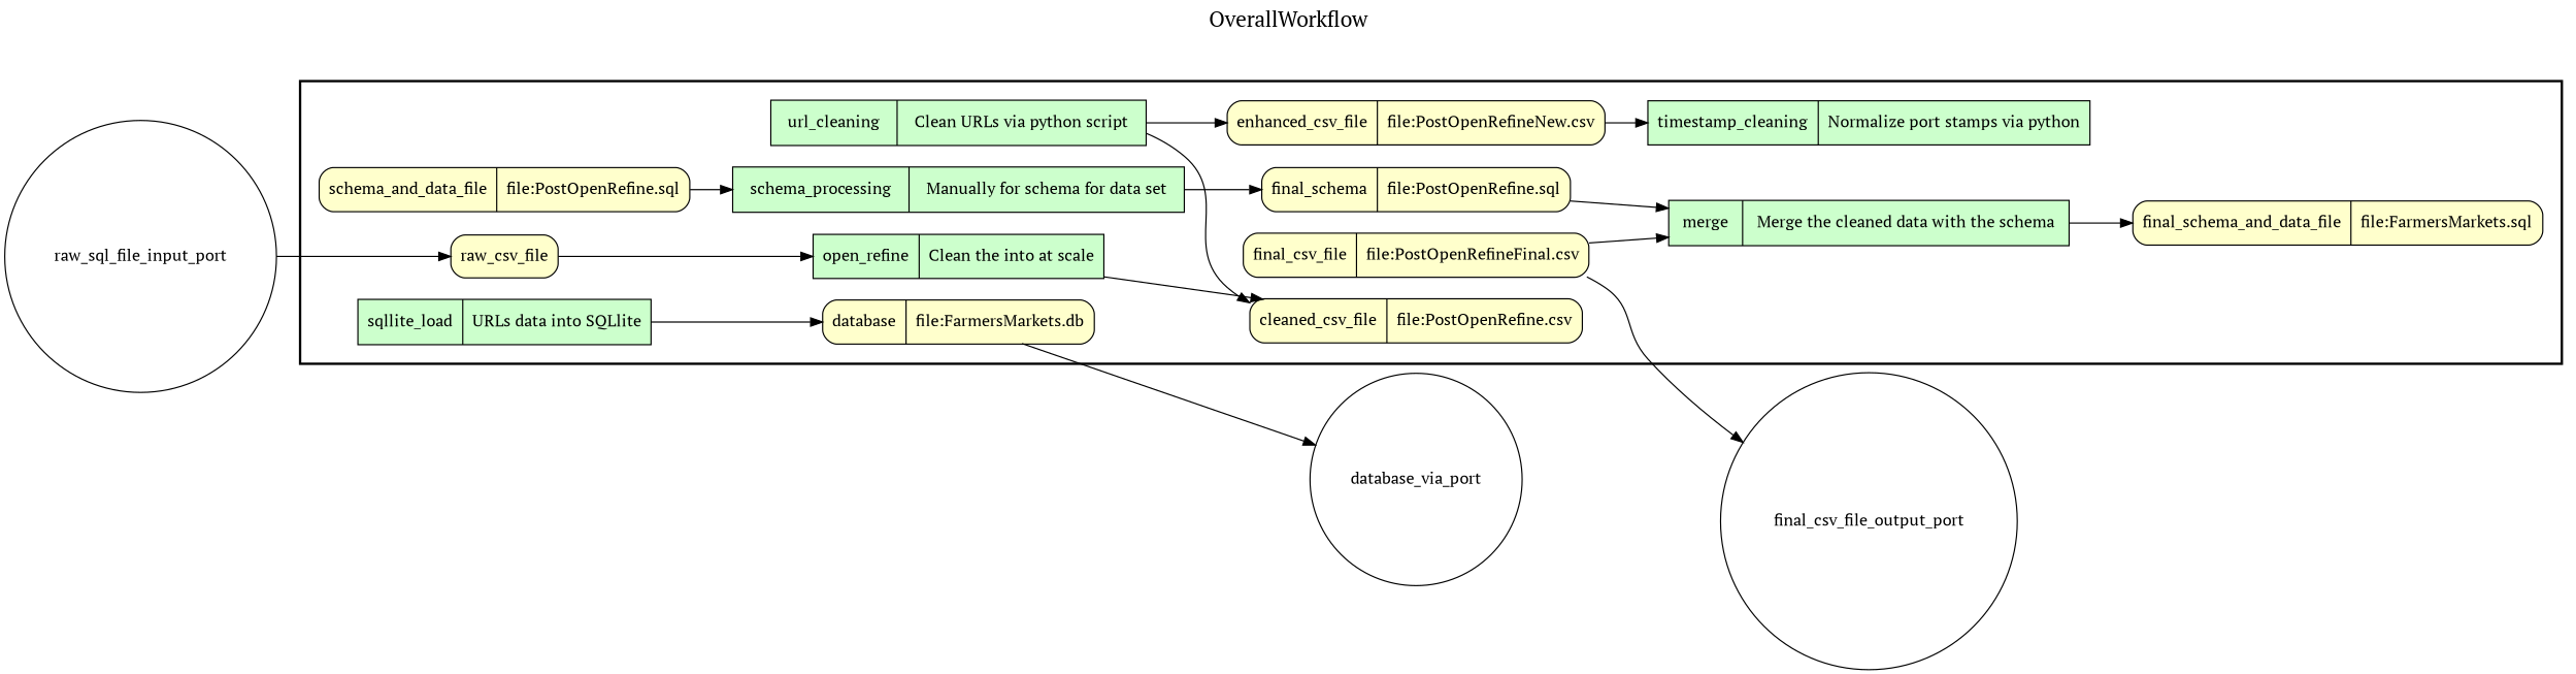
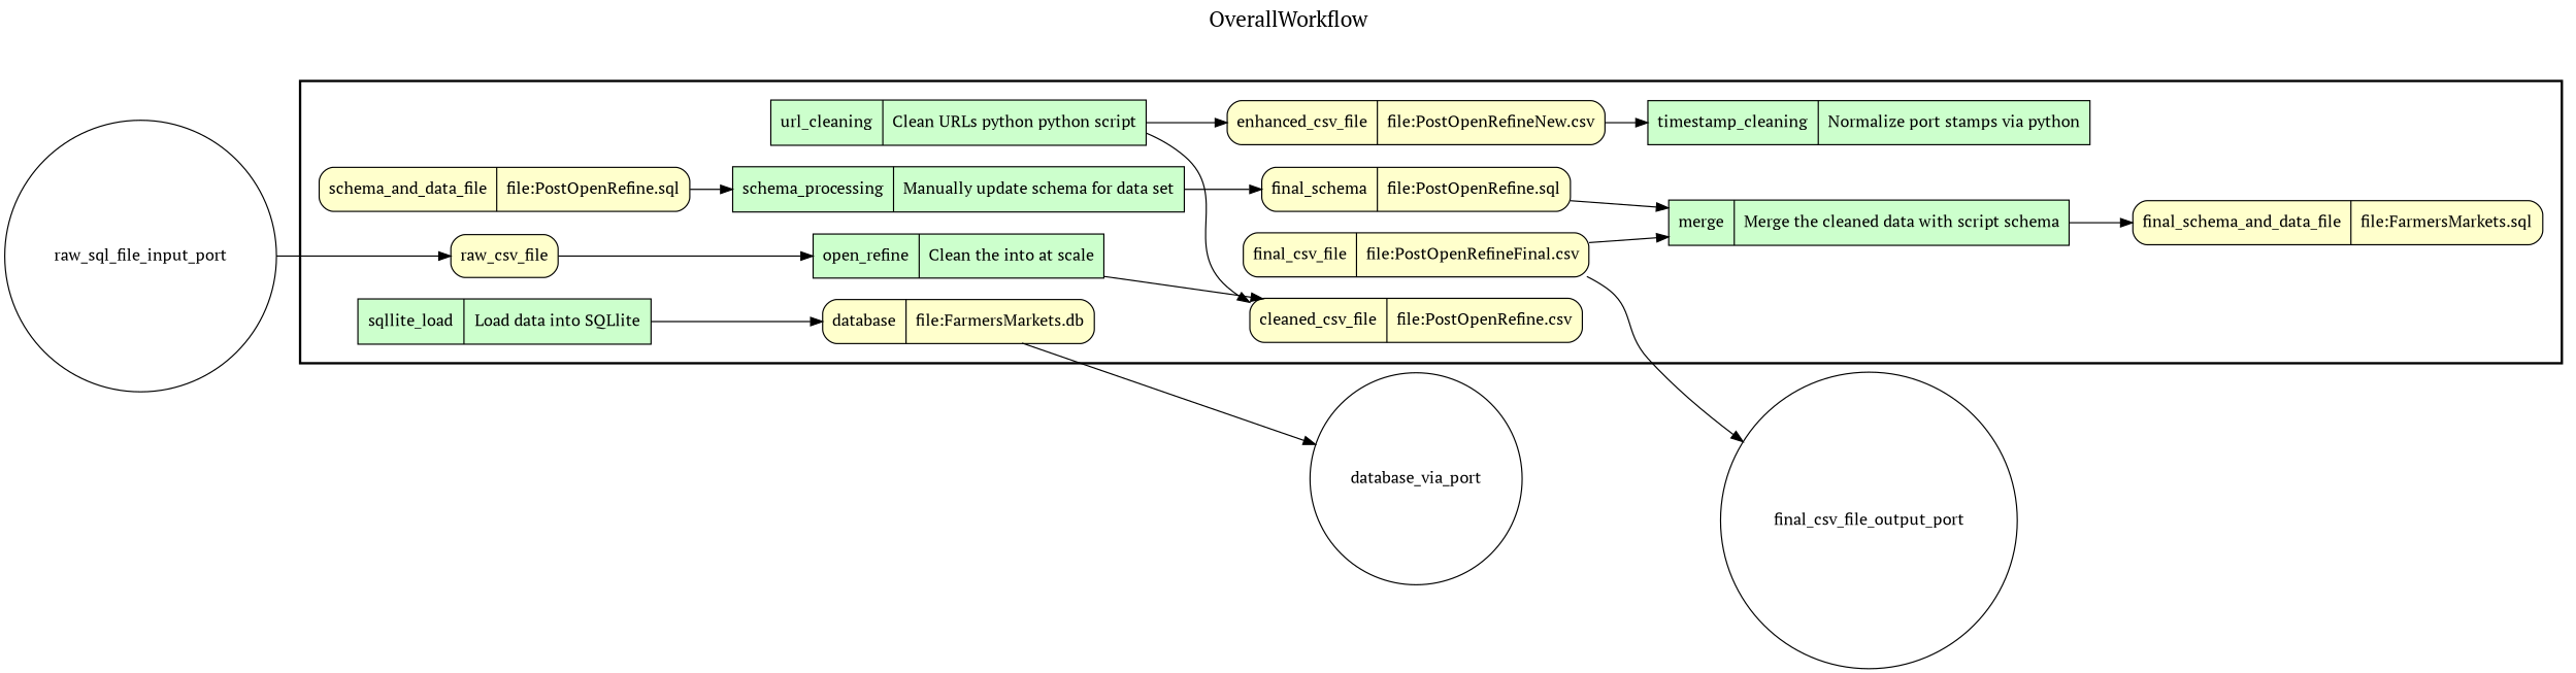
  digraph {
    fontname="PT Serif"
    fontsize=18
    label=OverallWorkflow
    labelloc=t
    rankdir=LR
    node [fillcolor="#FFFFCC" fontname="PT Serif" peripheries=1 rankdir=LR shape=record style="rounded,filled"]
    edge [fontname="PT Serif"]
    n1 [fillcolor="#CCFFCC" label="{<f0> open_refine |<f1> Clean the into at scale}" style=filled]
    n2 [label="{<f0> cleaned_csv_file |<f1> file\:PostOpenRefine.csv}"]
    n3 [label="{<f0> schema_and_data_file |<f1> file\:PostOpenRefine.sql}"]
-   n4 [fillcolor="#CCFFCC" label="{<f0> url_cleaning |<f1> Clean URLs via python script}" style=filled]
+   n4 [fillcolor="#CCFFCC" label="{<f0> url_cleaning |<f1> Clean URLs python python script}" style=filled]
    n5 [label="{<f0> enhanced_csv_file |<f1> file\:PostOpenRefineNew.csv}"]
    n6 [fillcolor="#CCFFCC" label="{<f0> timestamp_cleaning |<f1> Normalize port stamps via python}" style=filled]
    n7 [label="{<f0> final_csv_file |<f1> file\:PostOpenRefineFinal.csv}"]
-   n8 [fillcolor="#CCFFCC" label="{<f0> schema_processing |<f1> Manually for schema for data set}" style=filled]
+   n8 [fillcolor="#CCFFCC" label="{<f0> schema_processing |<f1> Manually update schema for data set}" style=filled]
    n9 [label="{<f0> final_schema |<f1> file\:PostOpenRefine.sql}"]
-   n10 [fillcolor="#CCFFCC" label="{<f0> merge |<f1> Merge the cleaned data with the schema}" style=filled]
+   n10 [fillcolor="#CCFFCC" label="{<f0> merge |<f1> Merge the cleaned data with script schema}" style=filled]
    n11 [label="{<f0> final_schema_and_data_file |<f1> file\:FarmersMarkets.sql}"]
-   n12 [fillcolor="#CCFFCC" label="{<f0> sqllite_load |<f1> URLs data into SQLlite}" style=filled]
+   n12 [fillcolor="#CCFFCC" label="{<f0> sqllite_load |<f1> Load data into SQLlite}" style=filled]
    n13 [label="{<f0> database |<f1> file\:FarmersMarkets.db}"]
    raw_csv_file [shape=box rankdir=""]
    final_csv_file_output_port [fillcolor="#FFFFFF" shape=circle width=0.2 rankdir=""]
    n16 [fillcolor="#FFFFFF" label=database_via_port shape=circle width=0.2 rankdir=""]
    n17 [fillcolor="#FFFFFF" label=raw_sql_file_input_port shape=circle width=0.2 rankdir=""]
    subgraph cluster_1 {
      color=black
      label=""
      penwidth=2
      subgraph cluster_2 {
        color=black
        label=""
        penwidth=0
        n1
        n2
        n3
        n4
        n5
        n6
        n7
        n8
        n9
        n10
        n11
        n12
        n13
        raw_csv_file
      }
    }
    n1 -> n2
    n3 -> n8
    n4 -> n2
    n4 -> n5
    n5 -> n6
    n7 -> n10
    n7 -> final_csv_file_output_port
    n8 -> n9
    n9 -> n10
    n10 -> n11
    n12 -> n13
    n13 -> n16
    raw_csv_file -> n1
    n17 -> raw_csv_file
  }
